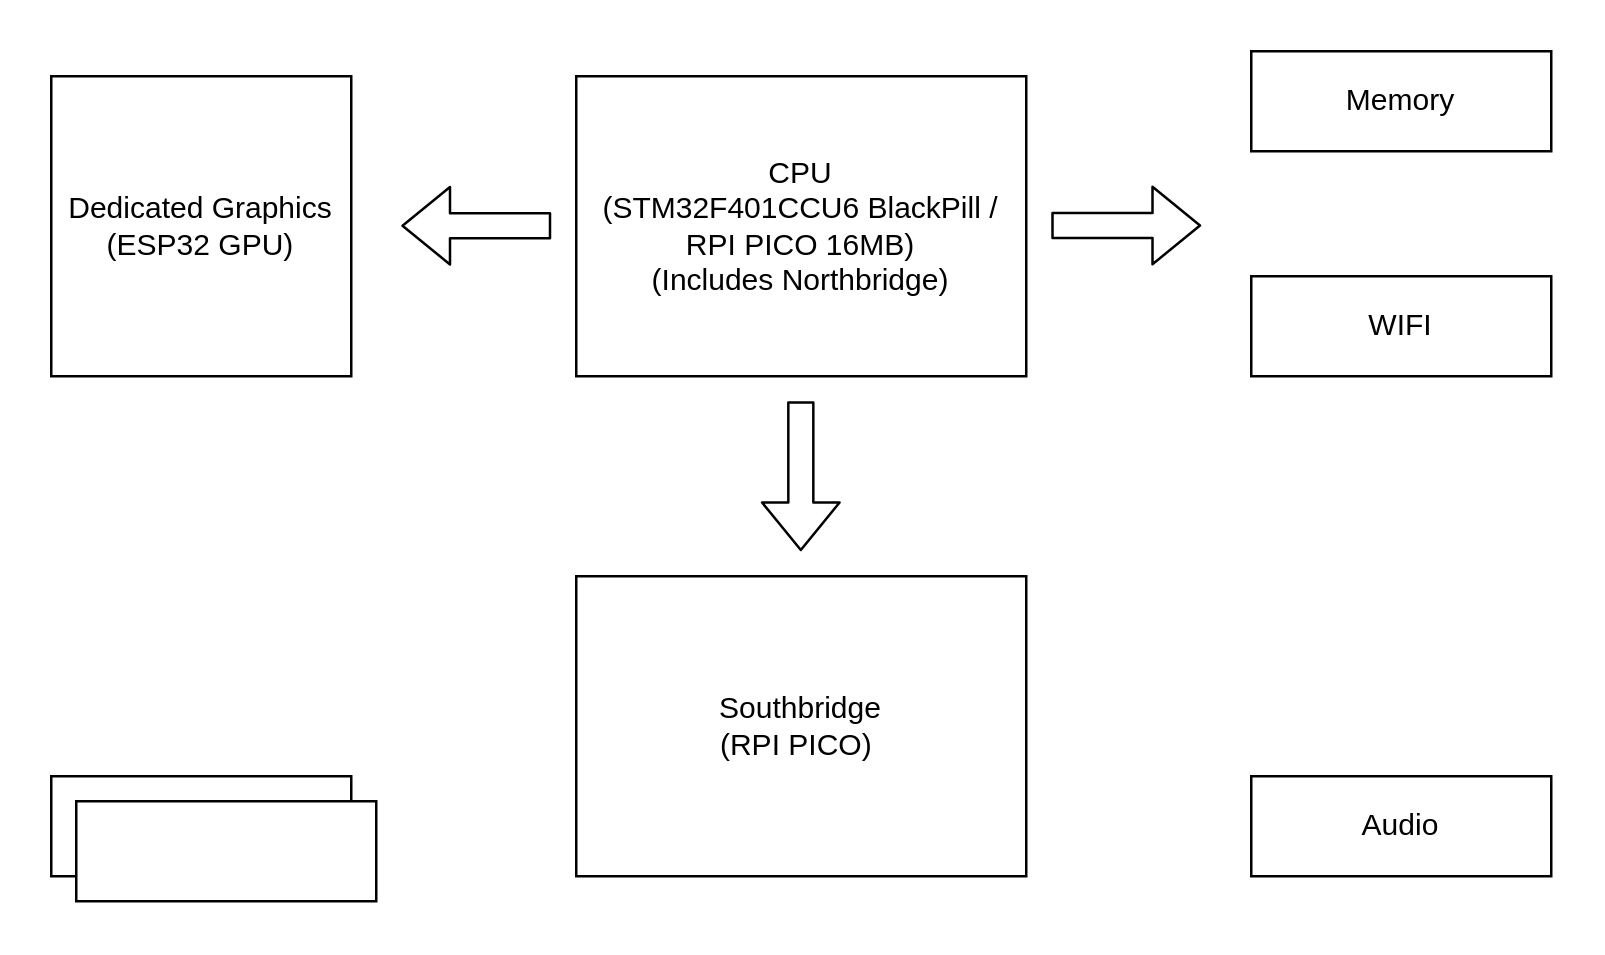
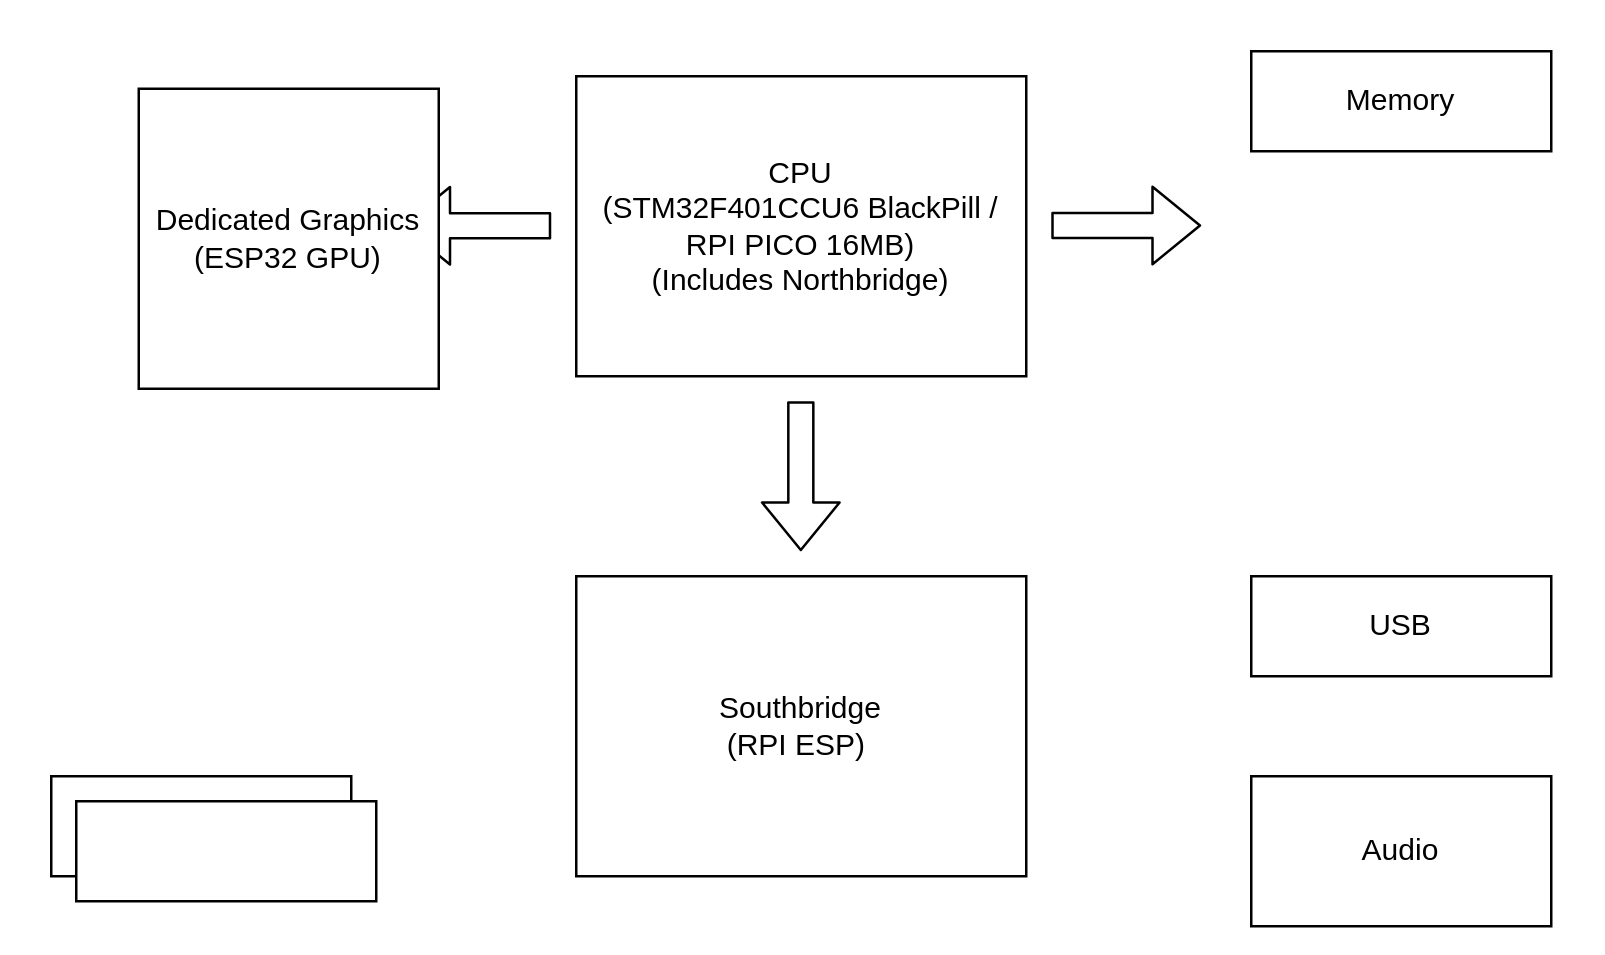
  <mxCell id="0" />
  <mxCell id="1" parent="0" />
  <mxCell id="2" value="CPU &lt;br&gt;(STM32F401CCU6 BlackPill /&lt;br&gt;RPI PICO 16MB)&lt;br&gt;(Includes Northbridge)" style="rounded=0;whiteSpace=wrap;html=1;" vertex="1" parent="1"><mxGeometry x="230" y="30" width="180" height="120" as="geometry" /></mxCell>
  <mxCell id="3" value="" style="shape=flexArrow;endArrow=classic;html=1;" edge="1" parent="1"><mxGeometry width="50" height="50" relative="1" as="geometry"><mxPoint x="420" y="89.7" as="sourcePoint" /><mxPoint x="480" y="89.7" as="targetPoint" /></mxGeometry></mxCell>
  <mxCell id="4" value="" style="shape=flexArrow;endArrow=classic;html=1;" edge="1" parent="1"><mxGeometry width="50" height="50" relative="1" as="geometry"><mxPoint x="220" y="89.79" as="sourcePoint" /><mxPoint x="160" y="89.79" as="targetPoint" /></mxGeometry></mxCell>
- <mxCell id="5" value="Dedicated Graphics&lt;br&gt;(ESP32 GPU)" style="rounded=0;whiteSpace=wrap;html=1;" vertex="1" parent="1"><mxGeometry x="20" y="30" width="120" height="120" as="geometry" /></mxCell>
+ <mxCell id="5" value="Dedicated Graphics&lt;br&gt;(ESP32 GPU)" style="rounded=0;whiteSpace=wrap;html=1;" vertex="1" parent="1"><mxGeometry x="55" y="35" width="120" height="120" as="geometry" /></mxCell>
  <mxCell id="6" value="Memory" style="rounded=0;whiteSpace=wrap;html=1;" vertex="1" parent="1"><mxGeometry x="500" y="20" width="120" height="40" as="geometry" /></mxCell>
  <mxCell id="7" value="" style="shape=flexArrow;endArrow=classic;html=1;" edge="1" parent="1"><mxGeometry width="50" height="50" relative="1" as="geometry"><mxPoint x="319.83" y="160" as="sourcePoint" /><mxPoint x="319.83" y="220" as="targetPoint" /></mxGeometry></mxCell>
- <mxCell id="8" value="Southbridge&lt;br&gt;(RPI PICO)&amp;nbsp;" style="rounded=0;whiteSpace=wrap;html=1;" vertex="1" parent="1"><mxGeometry x="230" y="230" width="180" height="120" as="geometry" /></mxCell>
- <mxCell id="10" value="Audio" style="rounded=0;whiteSpace=wrap;html=1;" vertex="1" parent="1"><mxGeometry x="500" y="310" width="120" height="40" as="geometry" /></mxCell>
- <mxCell id="11" value="WIFI" style="rounded=0;whiteSpace=wrap;html=1;" vertex="1" parent="1"><mxGeometry x="500" y="110" width="120" height="40" as="geometry" /></mxCell>
+ <mxCell id="8" value="Southbridge&lt;br&gt;(RPI ESP)&amp;nbsp;" style="rounded=0;whiteSpace=wrap;html=1;" vertex="1" parent="1"><mxGeometry x="230" y="230" width="180" height="120" as="geometry" /></mxCell>
+ <mxCell id="9" value="USB" style="rounded=0;whiteSpace=wrap;html=1;" vertex="1" parent="1"><mxGeometry x="500" y="230" width="120" height="40" as="geometry" /></mxCell>
+ <mxCell id="10" value="Audio" style="rounded=0;whiteSpace=wrap;html=1;" vertex="1" parent="1"><mxGeometry x="500" y="310" width="120" height="60" as="geometry" /></mxCell>
  <mxCell id="12" value="" style="rounded=0;whiteSpace=wrap;html=1;" vertex="1" parent="1"><mxGeometry x="20" y="310" width="120" height="40" as="geometry" /></mxCell>
  <mxCell id="13" value="" style="rounded=0;whiteSpace=wrap;html=1;" vertex="1" parent="1"><mxGeometry x="30" y="320" width="120" height="40" as="geometry" /></mxCell>
